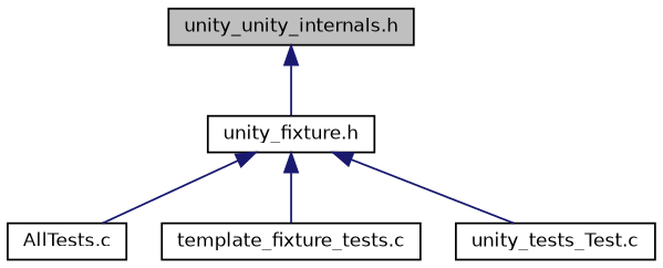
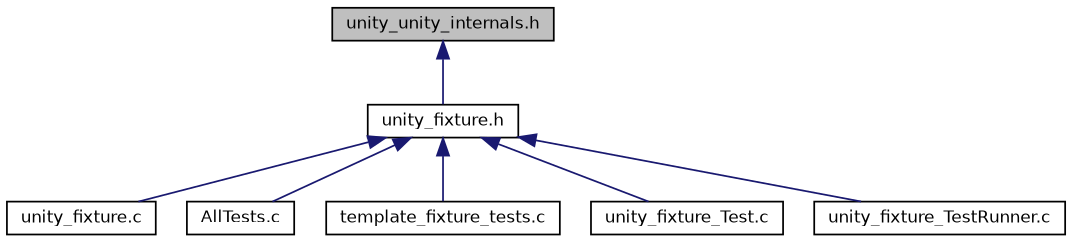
  digraph {
    node [color=black fillcolor=white fontname=Helvetica fontsize=10 shape=record style=filled]
    edge [color=midnightblue dir=back fontname=Helvetica fontsize=10 labelfontname=Helvetica labelfontsize=10 style=solid]
    n1 [fillcolor=grey75 fontcolor=black height=0.2 label="unity_unity_internals.h" width=0.4]
    n2 [height=0.2 label="unity_fixture.h" width=0.4]
+   n3 [height=0.2 label="unity_fixture.c" width=0.4]
    n4 [height=0.2 label="AllTests.c" width=0.4]
    n5 [height=0.2 label="template_fixture_tests.c" width=0.4]
-   n6 [height=0.2 label="unity_tests_Test.c" width=0.4]
+   n6 [height=0.2 label="unity_fixture_Test.c" width=0.4]
+   n7 [height=0.2 label="unity_fixture_TestRunner.c" width=0.4]
    n1 -> n2
+   n2 -> n3
    n2 -> n4
    n2 -> n5
    n2 -> n6
+   n2 -> n7
  }
